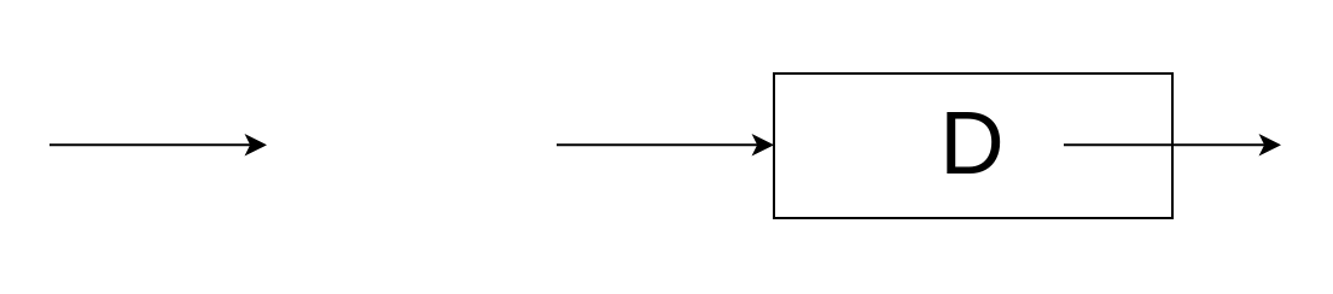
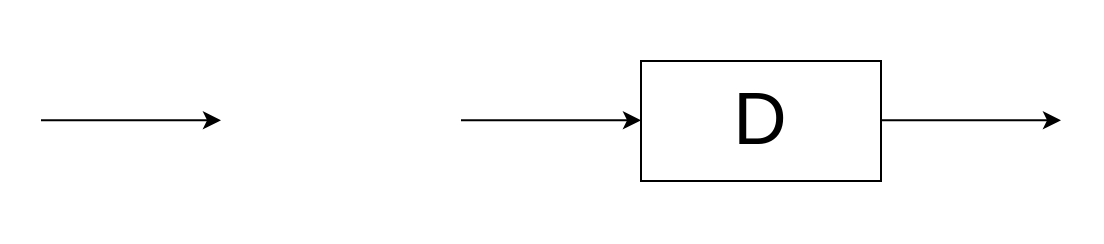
  <mxCell id="0" />
  <mxCell id="1" parent="0" />
  <mxCell id="2" value="" style="group" vertex="1" connectable="0" parent="1"><mxGeometry width="510" height="80" as="geometry" x="20" y="20" /></mxCell>
  <mxCell id="3" value="" style="endArrow=classic;html=1;entryX=0;entryY=0.5;entryDx=0;entryDy=0;" edge="1" parent="2"><mxGeometry width="50" height="50" relative="1" as="geometry"><mxPoint y="39.64" as="sourcePoint" /><mxPoint x="90" y="39.64" as="targetPoint" /></mxGeometry></mxCell>
  <mxCell id="4" value="" style="endArrow=classic;html=1;entryX=0;entryY=0.5;entryDx=0;entryDy=0;" edge="1" parent="2"><mxGeometry width="50" height="50" relative="1" as="geometry"><mxPoint x="210" y="39.64" as="sourcePoint" /><mxPoint x="300" y="39.64" as="targetPoint" /></mxGeometry></mxCell>
- <mxCell id="5" value="&lt;font style=&quot;font-size: 37px&quot;&gt;D&lt;/font&gt;" style="rounded=0;whiteSpace=wrap;html=1;" vertex="1" parent="2"><mxGeometry x="300" y="10" width="165" height="60" as="geometry" /></mxCell>
+ <mxCell id="5" value="&lt;font style=&quot;font-size: 37px&quot;&gt;D&lt;/font&gt;" style="rounded=0;whiteSpace=wrap;html=1;" vertex="1" parent="2"><mxGeometry x="300" y="10" width="120" height="60" as="geometry" /></mxCell>
  <mxCell id="6" value="" style="endArrow=classic;html=1;entryX=0;entryY=0.5;entryDx=0;entryDy=0;" edge="1" parent="2"><mxGeometry width="50" height="50" relative="1" as="geometry"><mxPoint x="420" y="39.64" as="sourcePoint" /><mxPoint x="510" y="39.64" as="targetPoint" /></mxGeometry></mxCell>
